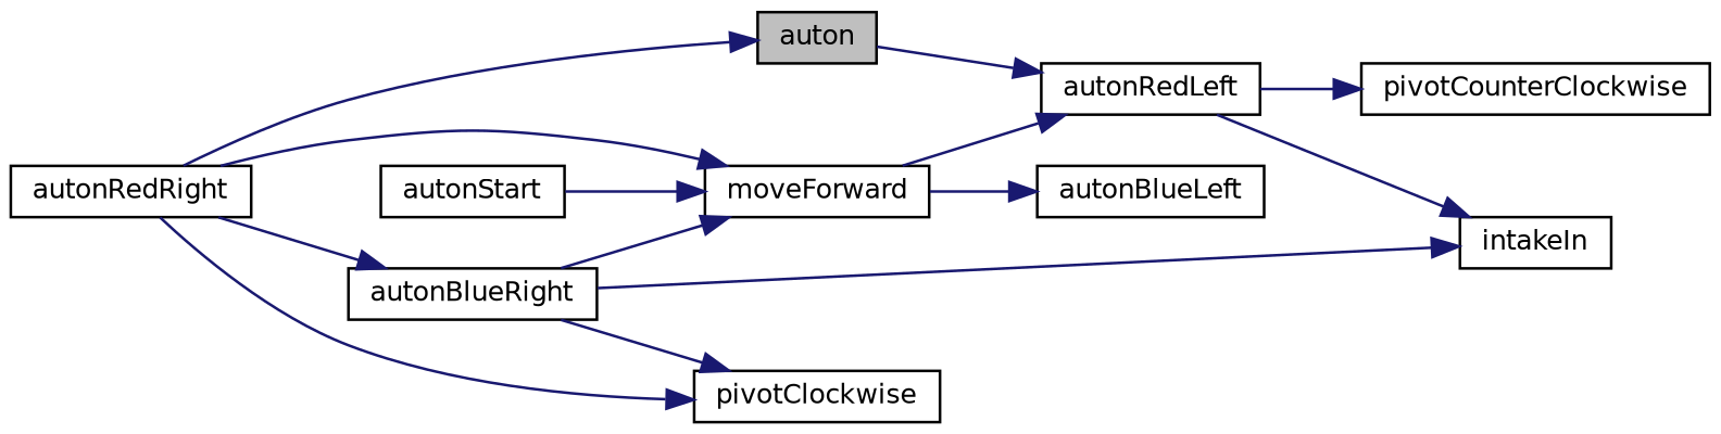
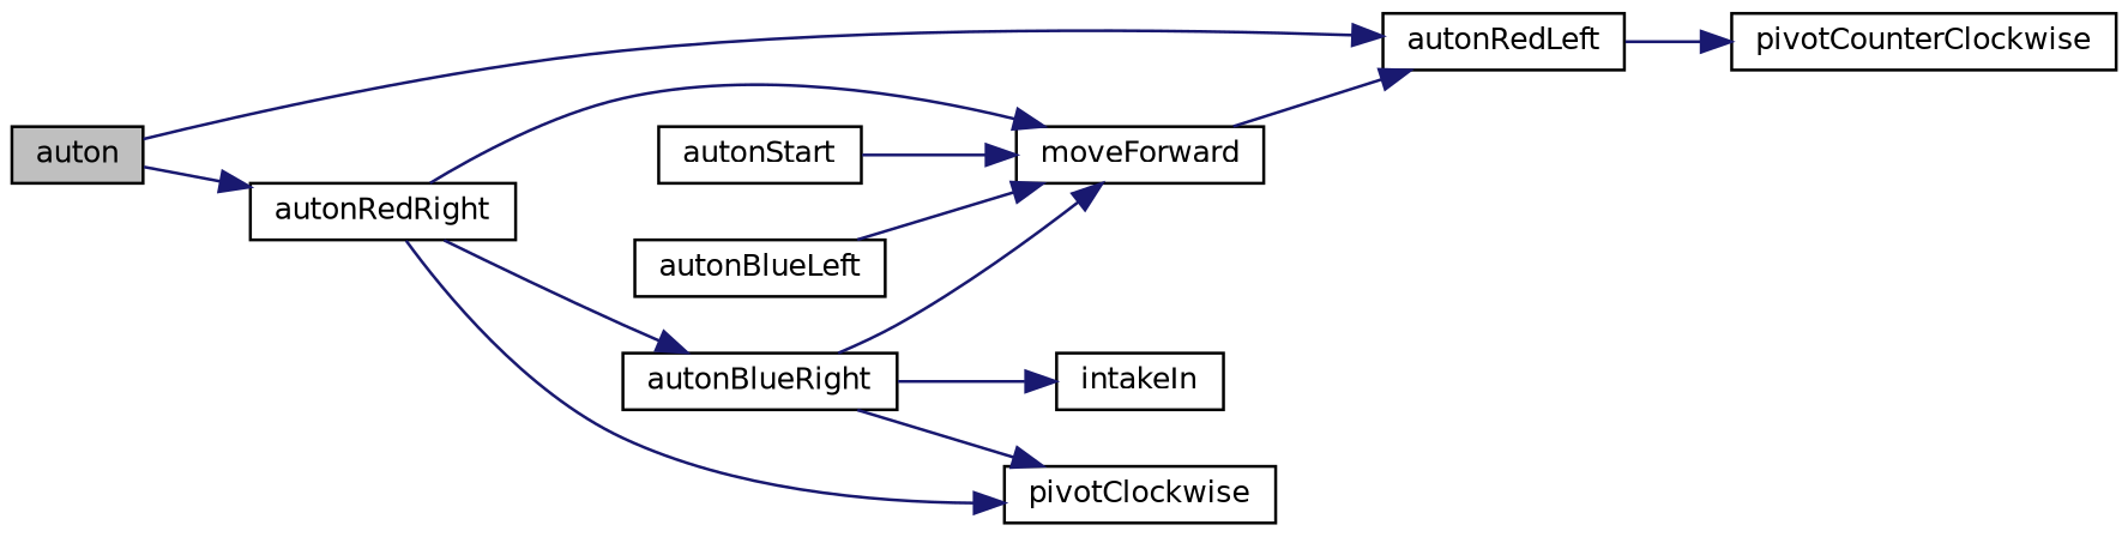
  digraph {
    rankdir=LR
    node [color=black fillcolor=white fontname=Helvetica fontsize=10 shape=record style=filled]
    edge [color=midnightblue fontname=Helvetica fontsize=10 labelfontname=Helvetica labelfontsize=10 style=solid]
    n1 [fillcolor=grey75 fontcolor=black height=0.2 label=auton width=0.4]
    n2 [height=0.2 label=autonRedLeft width=0.4]
    n3 [height=0.2 label=autonRedRight width=0.4]
    n4 [height=0.2 label=autonStart width=0.4]
    n5 [height=0.2 label=moveForward width=0.4]
    n6 [height=0.2 label=autonBlueLeft width=0.4]
    n7 [height=0.2 label=autonBlueRight width=0.4]
    n8 [height=0.2 label=intakeIn width=0.4]
    n9 [height=0.2 label=pivotClockwise width=0.4]
    n10 [height=0.2 label=pivotCounterClockwise width=0.4]
    n1 -> n2
-   n3 -> n1
-   n2 -> n8
+   n1 -> n3
    n2 -> n10
    n3 -> n5
    n3 -> n7
    n3 -> n9
    n4 -> n5
    n5 -> n2
-   n5 -> n6
+   n6 -> n5
    n7 -> n5
    n7 -> n8
    n7 -> n9
  }
